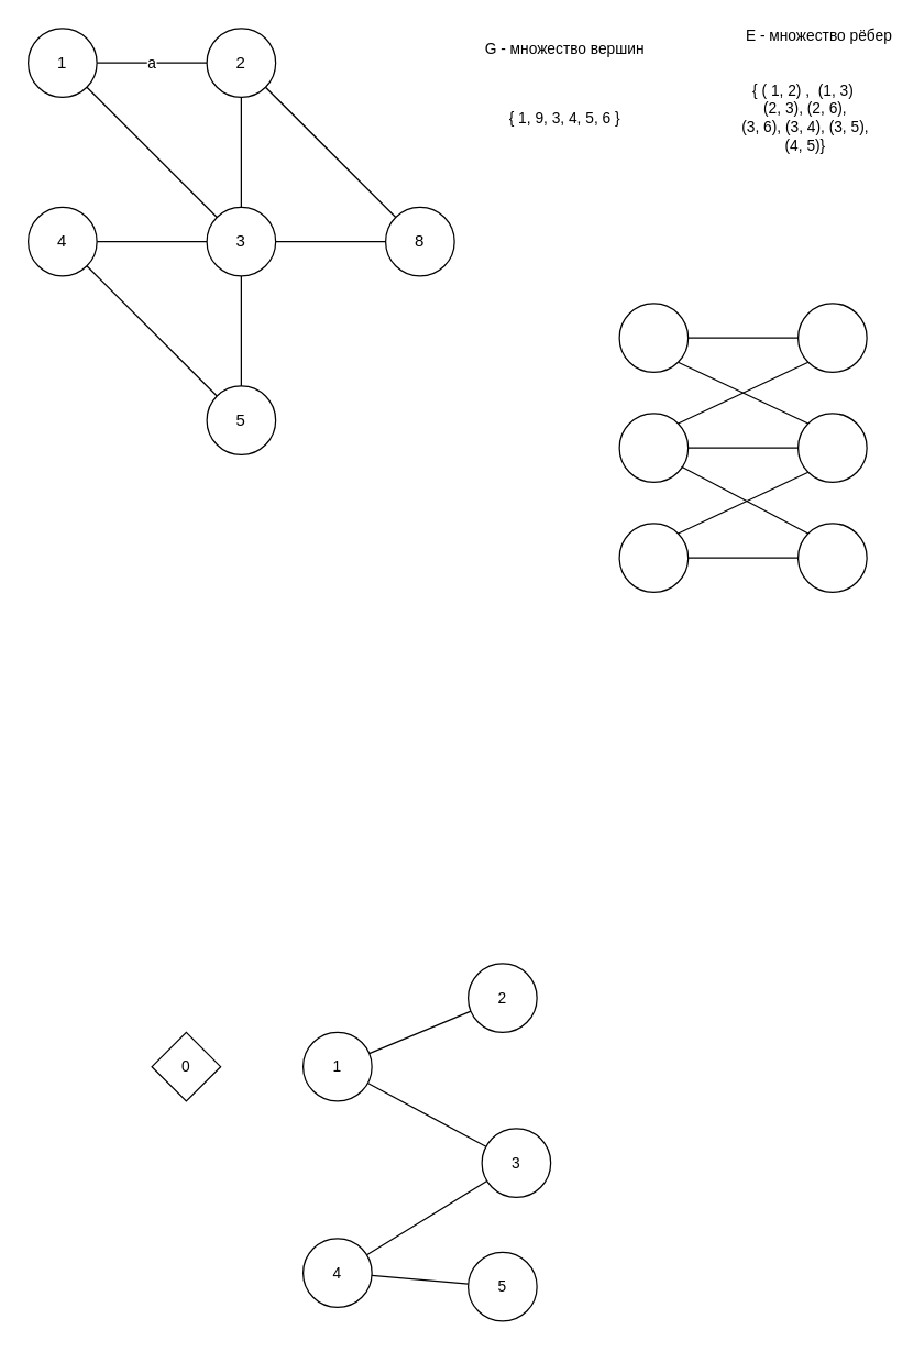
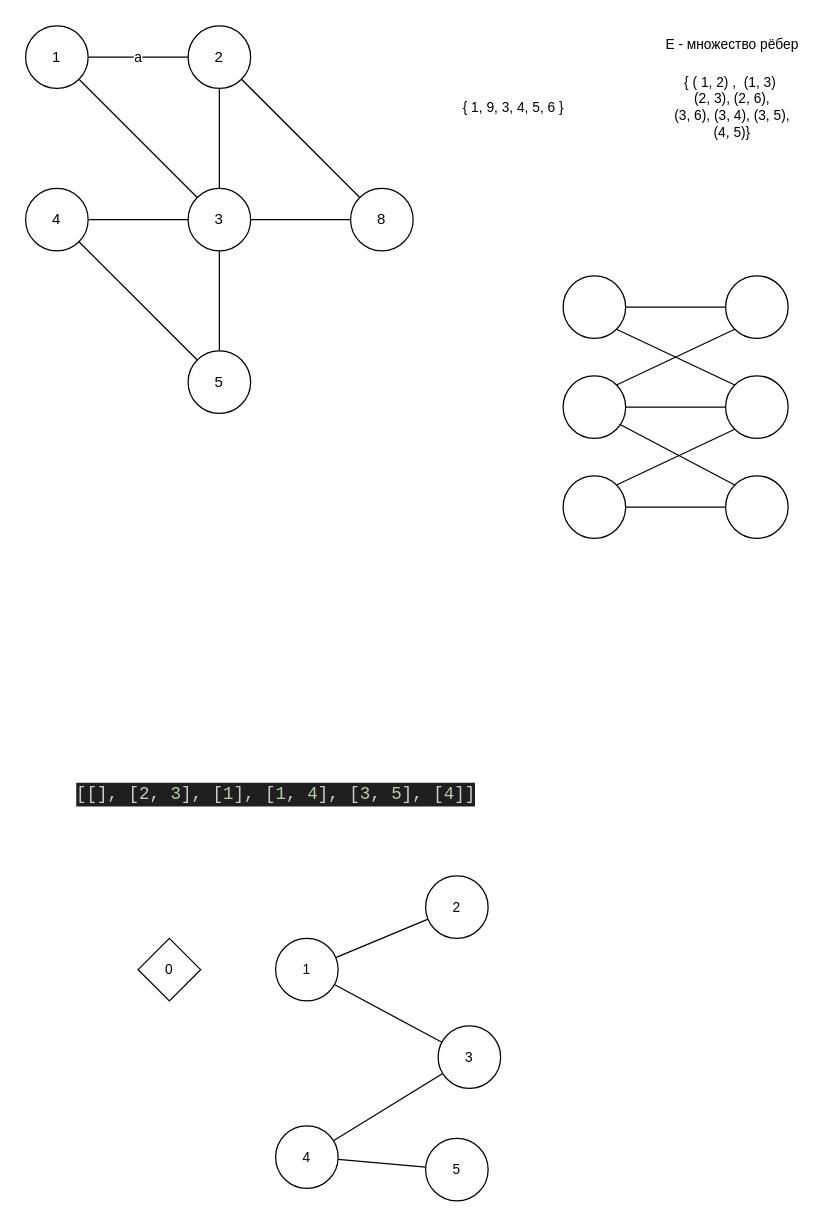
  <mxCell id="0" />
  <mxCell id="1" parent="0" />
  <mxCell id="2" value="" style="edgeStyle=none;rounded=0;orthogonalLoop=1;jettySize=auto;html=1;endArrow=none;endFill=0;" edge="1" parent="1" source="3" target="7"><mxGeometry relative="1" as="geometry" /></mxCell>
  <mxCell id="3" value="4" style="ellipse;whiteSpace=wrap;html=1;" vertex="1" parent="1"><mxGeometry x="20" y="150" width="50" height="50" as="geometry" /></mxCell>
  <mxCell id="4" value="" style="edgeStyle=none;shape=connector;rounded=0;orthogonalLoop=1;jettySize=auto;html=1;labelBackgroundColor=default;strokeColor=default;align=center;verticalAlign=middle;fontFamily=Helvetica;fontSize=11;fontColor=default;endArrow=none;endFill=0;" edge="1" parent="1" source="7" target="10"><mxGeometry relative="1" as="geometry" /></mxCell>
  <mxCell id="5" value="" style="edgeStyle=none;shape=connector;rounded=0;orthogonalLoop=1;jettySize=auto;html=1;labelBackgroundColor=default;strokeColor=default;align=center;verticalAlign=middle;fontFamily=Helvetica;fontSize=11;fontColor=default;endArrow=none;endFill=0;" edge="1" parent="1" source="7" target="11"><mxGeometry relative="1" as="geometry" /></mxCell>
  <mxCell id="6" value="" style="edgeStyle=none;shape=connector;rounded=0;orthogonalLoop=1;jettySize=auto;html=1;labelBackgroundColor=default;strokeColor=default;align=center;verticalAlign=middle;fontFamily=Helvetica;fontSize=11;fontColor=default;endArrow=none;endFill=0;" edge="1" parent="1" source="7" target="13"><mxGeometry relative="1" as="geometry" /></mxCell>
  <mxCell id="7" value="3" style="ellipse;whiteSpace=wrap;html=1;" vertex="1" parent="1"><mxGeometry x="150" y="150" width="50" height="50" as="geometry" /></mxCell>
  <mxCell id="8" value="a" style="edgeStyle=none;shape=connector;rounded=0;orthogonalLoop=1;jettySize=auto;html=1;labelBackgroundColor=default;strokeColor=default;align=center;verticalAlign=middle;fontFamily=Helvetica;fontSize=11;fontColor=default;endArrow=none;endFill=0;" edge="1" parent="1" source="10" target="15"><mxGeometry relative="1" as="geometry"><Array as="points" /></mxGeometry></mxCell>
  <mxCell id="9" style="edgeStyle=none;shape=connector;rounded=0;orthogonalLoop=1;jettySize=auto;html=1;exitX=1;exitY=1;exitDx=0;exitDy=0;entryX=0;entryY=0;entryDx=0;entryDy=0;labelBackgroundColor=default;strokeColor=default;align=center;verticalAlign=middle;fontFamily=Helvetica;fontSize=11;fontColor=default;endArrow=none;endFill=0;" edge="1" parent="1" source="10" target="11"><mxGeometry relative="1" as="geometry" /></mxCell>
  <mxCell id="10" value="2" style="ellipse;whiteSpace=wrap;html=1;" vertex="1" parent="1"><mxGeometry x="150" y="20" width="50" height="50" as="geometry" /></mxCell>
  <mxCell id="11" value="8" style="ellipse;whiteSpace=wrap;html=1;" vertex="1" parent="1"><mxGeometry x="280" y="150" width="50" height="50" as="geometry" /></mxCell>
  <mxCell id="12" style="edgeStyle=none;shape=connector;rounded=0;orthogonalLoop=1;jettySize=auto;html=1;exitX=0;exitY=0;exitDx=0;exitDy=0;entryX=1;entryY=1;entryDx=0;entryDy=0;labelBackgroundColor=default;strokeColor=default;align=center;verticalAlign=middle;fontFamily=Helvetica;fontSize=11;fontColor=default;endArrow=none;endFill=0;" edge="1" parent="1" source="13" target="3"><mxGeometry relative="1" as="geometry" /></mxCell>
  <mxCell id="13" value="5" style="ellipse;whiteSpace=wrap;html=1;" vertex="1" parent="1"><mxGeometry x="150" y="280" width="50" height="50" as="geometry" /></mxCell>
  <mxCell id="14" style="edgeStyle=none;shape=connector;rounded=0;orthogonalLoop=1;jettySize=auto;html=1;exitX=1;exitY=1;exitDx=0;exitDy=0;entryX=0;entryY=0;entryDx=0;entryDy=0;labelBackgroundColor=default;strokeColor=default;align=center;verticalAlign=middle;fontFamily=Helvetica;fontSize=11;fontColor=default;endArrow=none;endFill=0;" edge="1" parent="1" source="15" target="7"><mxGeometry relative="1" as="geometry" /></mxCell>
  <mxCell id="15" value="1" style="ellipse;whiteSpace=wrap;html=1;" vertex="1" parent="1"><mxGeometry x="20" y="20" width="50" height="50" as="geometry" /></mxCell>
- <mxCell id="16" value="G - множество вершин" style="text;html=1;align=center;verticalAlign=middle;resizable=0;points=[];autosize=1;strokeColor=none;fillColor=none;fontSize=11;fontFamily=Helvetica;fontColor=default;" vertex="1" parent="1"><mxGeometry x="340" y="20" width="140" height="30" as="geometry" /></mxCell>
- <mxCell id="17" value="E - множество рёбер" style="text;html=1;align=center;verticalAlign=middle;resizable=0;points=[];autosize=1;strokeColor=none;fillColor=none;fontSize=11;fontFamily=Helvetica;fontColor=default;" vertex="1" parent="1"><mxGeometry x="530" y="10" width="130" height="30" as="geometry" /></mxCell>
+ <mxCell id="17" value="E - множество рёбер" style="text;html=1;align=center;verticalAlign=middle;resizable=0;points=[];autosize=1;strokeColor=none;fillColor=none;fontSize=11;fontFamily=Helvetica;fontColor=default;" vertex="1" parent="1"><mxGeometry x="520" y="20" width="130" height="30" as="geometry" /></mxCell>
  <mxCell id="18" value="{ 1, 9, 3, 4, 5, 6 }" style="text;html=1;align=center;verticalAlign=middle;resizable=0;points=[];autosize=1;strokeColor=none;fillColor=none;fontSize=11;fontFamily=Helvetica;fontColor=default;" vertex="1" parent="1"><mxGeometry x="360" y="70" width="100" height="30" as="geometry" /></mxCell>
  <mxCell id="19" value="{ ( 1, 2) ,&amp;nbsp; (1, 3)&amp;nbsp;&lt;br&gt;(2, 3), (2, 6),&lt;br&gt;(3, 6), (3, 4), (3, 5),&lt;br&gt;(4, 5)}" style="text;html=1;align=center;verticalAlign=middle;resizable=0;points=[];autosize=1;strokeColor=none;fillColor=none;fontSize=11;fontFamily=Helvetica;fontColor=default;" vertex="1" parent="1"><mxGeometry x="525" y="50" width="120" height="70" as="geometry" /></mxCell>
  <mxCell id="20" value="" style="edgeStyle=none;shape=connector;rounded=0;orthogonalLoop=1;jettySize=auto;html=1;labelBackgroundColor=default;strokeColor=default;align=center;verticalAlign=middle;fontFamily=Helvetica;fontSize=11;fontColor=default;endArrow=none;endFill=0;" edge="1" parent="1" source="22" target="23"><mxGeometry relative="1" as="geometry" /></mxCell>
  <mxCell id="21" style="edgeStyle=none;shape=connector;rounded=0;orthogonalLoop=1;jettySize=auto;html=1;exitX=1;exitY=1;exitDx=0;exitDy=0;entryX=0;entryY=0;entryDx=0;entryDy=0;labelBackgroundColor=default;strokeColor=default;align=center;verticalAlign=middle;fontFamily=Helvetica;fontSize=11;fontColor=default;endArrow=none;endFill=0;" edge="1" parent="1" source="22" target="27"><mxGeometry relative="1" as="geometry" /></mxCell>
  <mxCell id="22" value="" style="ellipse;whiteSpace=wrap;html=1;" vertex="1" parent="1"><mxGeometry x="450" y="220" width="50" height="50" as="geometry" /></mxCell>
  <mxCell id="23" value="" style="ellipse;whiteSpace=wrap;html=1;" vertex="1" parent="1"><mxGeometry x="580" y="220" width="50" height="50" as="geometry" /></mxCell>
  <mxCell id="24" value="" style="edgeStyle=none;shape=connector;rounded=0;orthogonalLoop=1;jettySize=auto;html=1;labelBackgroundColor=default;strokeColor=default;align=center;verticalAlign=middle;fontFamily=Helvetica;fontSize=11;fontColor=default;endArrow=none;endFill=0;" edge="1" parent="1" source="26" target="27"><mxGeometry relative="1" as="geometry" /></mxCell>
  <mxCell id="25" style="edgeStyle=none;shape=connector;rounded=0;orthogonalLoop=1;jettySize=auto;html=1;exitX=1;exitY=0;exitDx=0;exitDy=0;entryX=0;entryY=1;entryDx=0;entryDy=0;labelBackgroundColor=default;strokeColor=default;align=center;verticalAlign=middle;fontFamily=Helvetica;fontSize=11;fontColor=default;endArrow=none;endFill=0;" edge="1" parent="1" source="26" target="23"><mxGeometry relative="1" as="geometry" /></mxCell>
  <mxCell id="26" value="" style="ellipse;whiteSpace=wrap;html=1;" vertex="1" parent="1"><mxGeometry x="450" y="300" width="50" height="50" as="geometry" /></mxCell>
  <mxCell id="27" value="" style="ellipse;whiteSpace=wrap;html=1;" vertex="1" parent="1"><mxGeometry x="580" y="300" width="50" height="50" as="geometry" /></mxCell>
  <mxCell id="28" value="" style="edgeStyle=none;shape=connector;rounded=0;orthogonalLoop=1;jettySize=auto;html=1;labelBackgroundColor=default;strokeColor=default;align=center;verticalAlign=middle;fontFamily=Helvetica;fontSize=11;fontColor=default;endArrow=none;endFill=0;" edge="1" parent="1" source="29" target="30"><mxGeometry relative="1" as="geometry" /></mxCell>
  <mxCell id="29" value="" style="ellipse;whiteSpace=wrap;html=1;" vertex="1" parent="1"><mxGeometry x="450" y="380" width="50" height="50" as="geometry" /></mxCell>
  <mxCell id="30" value="" style="ellipse;whiteSpace=wrap;html=1;" vertex="1" parent="1"><mxGeometry x="580" y="380" width="50" height="50" as="geometry" /></mxCell>
  <mxCell id="31" style="edgeStyle=none;shape=connector;rounded=0;orthogonalLoop=1;jettySize=auto;html=1;exitX=1;exitY=0;exitDx=0;exitDy=0;entryX=0;entryY=1;entryDx=0;entryDy=0;labelBackgroundColor=default;strokeColor=default;align=center;verticalAlign=middle;fontFamily=Helvetica;fontSize=11;fontColor=default;endArrow=none;endFill=0;" edge="1" parent="1" source="29" target="27"><mxGeometry relative="1" as="geometry" /></mxCell>
  <mxCell id="32" style="edgeStyle=none;shape=connector;rounded=0;orthogonalLoop=1;jettySize=auto;html=1;exitX=0;exitY=0;exitDx=0;exitDy=0;entryX=0.904;entryY=0.773;entryDx=0;entryDy=0;entryPerimeter=0;labelBackgroundColor=default;strokeColor=default;align=center;verticalAlign=middle;fontFamily=Helvetica;fontSize=11;fontColor=default;endArrow=none;endFill=0;" edge="1" parent="1" source="30" target="26"><mxGeometry relative="1" as="geometry" /></mxCell>
+ <mxCell id="33" value="&lt;div style=&quot;color: rgb(204, 204, 204); background-color: rgb(31, 31, 31); font-family: Consolas, &amp;quot;Courier New&amp;quot;, monospace; font-size: 14px; line-height: 19px;&quot;&gt;[[], [2, &lt;span style=&quot;color: #b5cea8;&quot;&gt;3&lt;/span&gt;], [&lt;span style=&quot;color: #b5cea8;&quot;&gt;1&lt;/span&gt;], [&lt;span style=&quot;color: #b5cea8;&quot;&gt;1&lt;/span&gt;, &lt;span style=&quot;color: #b5cea8;&quot;&gt;4&lt;/span&gt;], [&lt;span style=&quot;color: #b5cea8;&quot;&gt;3&lt;/span&gt;, &lt;span style=&quot;color: #b5cea8;&quot;&gt;5&lt;/span&gt;], [&lt;span style=&quot;color: #b5cea8;&quot;&gt;4&lt;/span&gt;]]&lt;/div&gt;" style="text;html=1;align=center;verticalAlign=middle;resizable=0;points=[];autosize=1;strokeColor=none;fillColor=none;fontSize=11;fontFamily=Helvetica;fontColor=default;" vertex="1" parent="1"><mxGeometry x="60" y="620" width="320" height="30" as="geometry" /></mxCell>
  <mxCell id="34" value="0" style="rhombus;whiteSpace=wrap;html=1;fontFamily=Helvetica;fontSize=11;fontColor=default;" vertex="1" parent="1"><mxGeometry x="110" y="750" width="50" height="50" as="geometry" /></mxCell>
  <mxCell id="35" value="" style="edgeStyle=none;shape=connector;rounded=0;orthogonalLoop=1;jettySize=auto;html=1;labelBackgroundColor=default;strokeColor=default;align=center;verticalAlign=middle;fontFamily=Helvetica;fontSize=11;fontColor=default;endArrow=none;endFill=0;" edge="1" parent="1" source="37" target="38"><mxGeometry relative="1" as="geometry" /></mxCell>
  <mxCell id="36" value="" style="edgeStyle=none;shape=connector;rounded=0;orthogonalLoop=1;jettySize=auto;html=1;labelBackgroundColor=default;strokeColor=default;align=center;verticalAlign=middle;fontFamily=Helvetica;fontSize=11;fontColor=default;endArrow=none;endFill=0;" edge="1" parent="1" source="37" target="40"><mxGeometry relative="1" as="geometry" /></mxCell>
  <mxCell id="37" value="1" style="ellipse;whiteSpace=wrap;html=1;fontFamily=Helvetica;fontSize=11;fontColor=default;" vertex="1" parent="1"><mxGeometry x="220" y="750" width="50" height="50" as="geometry" /></mxCell>
  <mxCell id="38" value="2" style="ellipse;whiteSpace=wrap;html=1;fontFamily=Helvetica;fontSize=11;fontColor=default;" vertex="1" parent="1"><mxGeometry x="340" y="700" width="50" height="50" as="geometry" /></mxCell>
  <mxCell id="39" value="" style="edgeStyle=none;shape=connector;rounded=0;orthogonalLoop=1;jettySize=auto;html=1;labelBackgroundColor=default;strokeColor=default;align=center;verticalAlign=middle;fontFamily=Helvetica;fontSize=11;fontColor=default;endArrow=none;endFill=0;" edge="1" parent="1" source="40" target="42"><mxGeometry relative="1" as="geometry" /></mxCell>
  <mxCell id="40" value="3" style="ellipse;whiteSpace=wrap;html=1;fontFamily=Helvetica;fontSize=11;fontColor=default;" vertex="1" parent="1"><mxGeometry x="350" y="820" width="50" height="50" as="geometry" /></mxCell>
  <mxCell id="41" value="" style="edgeStyle=none;shape=connector;rounded=0;orthogonalLoop=1;jettySize=auto;html=1;labelBackgroundColor=default;strokeColor=default;align=center;verticalAlign=middle;fontFamily=Helvetica;fontSize=11;fontColor=default;endArrow=none;endFill=0;" edge="1" parent="1" source="42" target="43"><mxGeometry relative="1" as="geometry" /></mxCell>
  <mxCell id="42" value="4" style="ellipse;whiteSpace=wrap;html=1;fontFamily=Helvetica;fontSize=11;fontColor=default;" vertex="1" parent="1"><mxGeometry x="220" y="900" width="50" height="50" as="geometry" /></mxCell>
  <mxCell id="43" value="5" style="ellipse;whiteSpace=wrap;html=1;fontFamily=Helvetica;fontSize=11;fontColor=default;" vertex="1" parent="1"><mxGeometry x="340" y="910" width="50" height="50" as="geometry" /></mxCell>
